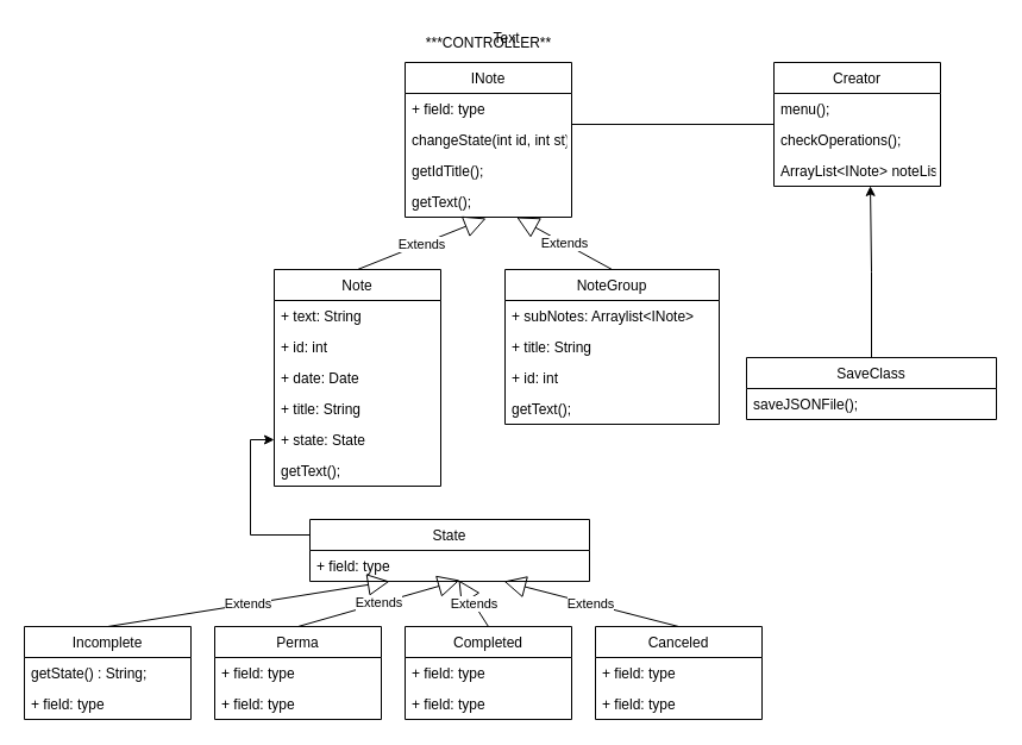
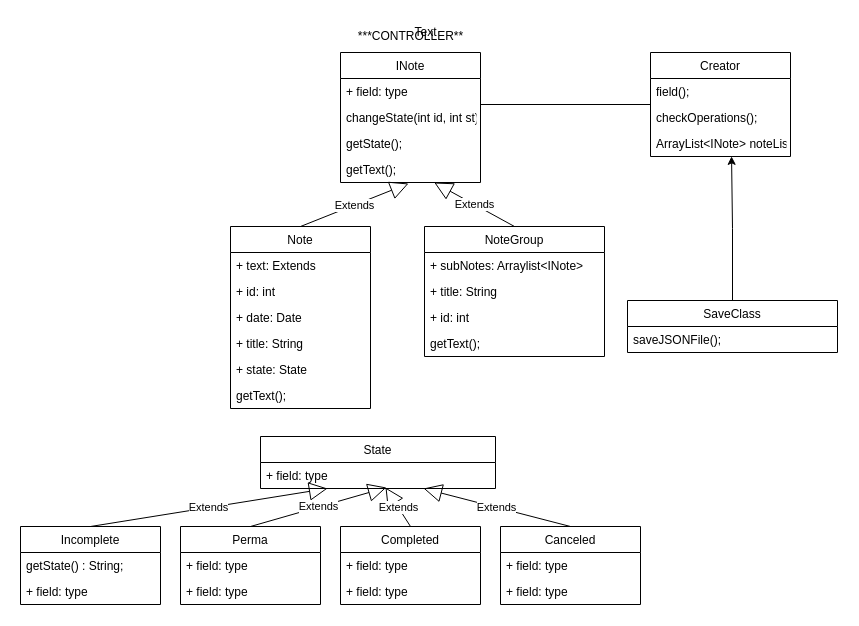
  <mxCell id="0" />
  <mxCell id="1" parent="0" />
  <mxCell id="2" value="***CONTROLLER**" style="text;html=1;align=center;verticalAlign=middle;resizable=0;points=[];autosize=1;" vertex="1" parent="1"><mxGeometry x="350" width="120" height="32" as="geometry" y="20" /></mxCell>
  <mxCell id="3" value="Text" style="text;html=1;align=center;verticalAlign=middle;resizable=0;points=[];autosize=1;" vertex="1" parent="2"><mxGeometry x="55" y="2" width="40" height="20" as="geometry" /></mxCell>
  <mxCell id="4" value="INote" style="swimlane;fontStyle=0;childLayout=stackLayout;horizontal=1;startSize=26;fillColor=none;horizontalStack=0;resizeParent=1;resizeParentMax=0;resizeLast=0;collapsible=1;marginBottom=0;" vertex="1" parent="1"><mxGeometry x="340" y="52" width="140" height="130" as="geometry" /></mxCell>
  <mxCell id="5" value="+ field: type" style="text;strokeColor=none;fillColor=none;align=left;verticalAlign=top;spacingLeft=4;spacingRight=4;overflow=hidden;rotatable=0;points=[[0,0.5],[1,0.5]];portConstraint=eastwest;" vertex="1" parent="4"><mxGeometry y="26" width="140" height="26" as="geometry" /></mxCell>
  <mxCell id="6" value="changeState(int id, int st)" style="text;strokeColor=none;fillColor=none;align=left;verticalAlign=top;spacingLeft=4;spacingRight=4;overflow=hidden;rotatable=0;points=[[0,0.5],[1,0.5]];portConstraint=eastwest;" vertex="1" parent="4"><mxGeometry y="52" width="140" height="26" as="geometry" /></mxCell>
- <mxCell id="7" value="getIdTitle();" style="text;strokeColor=none;fillColor=none;align=left;verticalAlign=top;spacingLeft=4;spacingRight=4;overflow=hidden;rotatable=0;points=[[0,0.5],[1,0.5]];portConstraint=eastwest;" vertex="1" parent="4"><mxGeometry y="78" width="140" height="26" as="geometry" /></mxCell>
+ <mxCell id="7" value="getState();" style="text;strokeColor=none;fillColor=none;align=left;verticalAlign=top;spacingLeft=4;spacingRight=4;overflow=hidden;rotatable=0;points=[[0,0.5],[1,0.5]];portConstraint=eastwest;" vertex="1" parent="4"><mxGeometry y="78" width="140" height="26" as="geometry" /></mxCell>
  <mxCell id="8" value="getText();" style="text;strokeColor=none;fillColor=none;align=left;verticalAlign=top;spacingLeft=4;spacingRight=4;overflow=hidden;rotatable=0;points=[[0,0.5],[1,0.5]];portConstraint=eastwest;" vertex="1" parent="4"><mxGeometry y="104" width="140" height="26" as="geometry" /></mxCell>
  <mxCell id="9" value="Extends" style="endArrow=block;endSize=16;endFill=0;html=1;entryX=0.486;entryY=1.038;entryDx=0;entryDy=0;entryPerimeter=0;exitX=0.5;exitY=0;exitDx=0;exitDy=0;" edge="1" parent="1" source="31" target="8"><mxGeometry width="160" relative="1" as="geometry"><mxPoint x="340" y="280" as="sourcePoint" /><mxPoint x="500" y="280" as="targetPoint" /></mxGeometry></mxCell>
  <mxCell id="10" value="Extends" style="endArrow=block;endSize=16;endFill=0;html=1;exitX=0.5;exitY=0;exitDx=0;exitDy=0;" edge="1" parent="1" source="23" target="8"><mxGeometry width="160" relative="1" as="geometry"><mxPoint x="340" y="280" as="sourcePoint" /><mxPoint x="500" y="280" as="targetPoint" /></mxGeometry></mxCell>
  <mxCell id="11" value="Extends" style="endArrow=block;endSize=16;endFill=0;html=1;entryX=0.285;entryY=1;entryDx=0;entryDy=0;entryPerimeter=0;exitX=0.5;exitY=0;exitDx=0;exitDy=0;" edge="1" parent="1" source="47" target="30"><mxGeometry width="160" relative="1" as="geometry"><mxPoint x="100" y="506" as="sourcePoint" /><mxPoint x="208.04" y="452.988" as="targetPoint" /></mxGeometry></mxCell>
  <mxCell id="12" value="Extends" style="endArrow=block;endSize=16;endFill=0;html=1;entryX=0.536;entryY=0.962;entryDx=0;entryDy=0;entryPerimeter=0;exitX=0.5;exitY=0;exitDx=0;exitDy=0;" edge="1" parent="1" source="44" target="30"><mxGeometry width="160" relative="1" as="geometry"><mxPoint x="370" y="276" as="sourcePoint" /><mxPoint x="478.04" y="222.988" as="targetPoint" /></mxGeometry></mxCell>
  <mxCell id="13" value="Extends" style="endArrow=block;endSize=16;endFill=0;html=1;entryX=0.532;entryY=0.962;entryDx=0;entryDy=0;entryPerimeter=0;exitX=0.5;exitY=0;exitDx=0;exitDy=0;" edge="1" parent="1" source="41" target="30"><mxGeometry width="160" relative="1" as="geometry"><mxPoint x="380" y="286" as="sourcePoint" /><mxPoint x="488.04" y="232.988" as="targetPoint" /></mxGeometry></mxCell>
  <mxCell id="14" value="Extends" style="endArrow=block;endSize=16;endFill=0;html=1;entryX=0.694;entryY=1;entryDx=0;entryDy=0;entryPerimeter=0;exitX=0.5;exitY=0;exitDx=0;exitDy=0;" edge="1" parent="1" source="38" target="30"><mxGeometry width="160" relative="1" as="geometry"><mxPoint x="390" y="296" as="sourcePoint" /><mxPoint x="498.04" y="242.988" as="targetPoint" /></mxGeometry></mxCell>
  <mxCell id="15" value="Creator" style="swimlane;fontStyle=0;childLayout=stackLayout;horizontal=1;startSize=26;fillColor=none;horizontalStack=0;resizeParent=1;resizeParentMax=0;resizeLast=0;collapsible=1;marginBottom=0;" vertex="1" parent="1"><mxGeometry x="650" y="52" width="140" height="104" as="geometry" /></mxCell>
- <mxCell id="16" value="menu();" style="text;strokeColor=none;fillColor=none;align=left;verticalAlign=top;spacingLeft=4;spacingRight=4;overflow=hidden;rotatable=0;points=[[0,0.5],[1,0.5]];portConstraint=eastwest;" vertex="1" parent="15"><mxGeometry y="26" width="140" height="26" as="geometry" /></mxCell>
+ <mxCell id="16" value="field();" style="text;strokeColor=none;fillColor=none;align=left;verticalAlign=top;spacingLeft=4;spacingRight=4;overflow=hidden;rotatable=0;points=[[0,0.5],[1,0.5]];portConstraint=eastwest;" vertex="1" parent="15"><mxGeometry y="26" width="140" height="26" as="geometry" /></mxCell>
  <mxCell id="17" value="checkOperations();" style="text;strokeColor=none;fillColor=none;align=left;verticalAlign=top;spacingLeft=4;spacingRight=4;overflow=hidden;rotatable=0;points=[[0,0.5],[1,0.5]];portConstraint=eastwest;" vertex="1" parent="15"><mxGeometry y="52" width="140" height="26" as="geometry" /></mxCell>
  <mxCell id="18" value="ArrayList&lt;INote&gt; noteList;" style="text;strokeColor=none;fillColor=none;align=left;verticalAlign=top;spacingLeft=4;spacingRight=4;overflow=hidden;rotatable=0;points=[[0,0.5],[1,0.5]];portConstraint=eastwest;" vertex="1" parent="15"><mxGeometry y="78" width="140" height="26" as="geometry" /></mxCell>
  <mxCell id="19" value="" style="line;strokeWidth=1;fillColor=none;align=left;verticalAlign=middle;spacingTop=-1;spacingLeft=3;spacingRight=3;rotatable=0;labelPosition=right;points=[];portConstraint=eastwest;" vertex="1" parent="1"><mxGeometry x="480" y="100" width="170" height="8" as="geometry" /></mxCell>
  <mxCell id="20" style="edgeStyle=orthogonalEdgeStyle;rounded=0;orthogonalLoop=1;jettySize=auto;html=1;exitX=0.5;exitY=0;exitDx=0;exitDy=0;entryX=0.579;entryY=0.995;entryDx=0;entryDy=0;entryPerimeter=0;" edge="1" parent="1" source="21" target="18"><mxGeometry relative="1" as="geometry" /></mxCell>
  <mxCell id="21" value="SaveClass" style="swimlane;fontStyle=0;childLayout=stackLayout;horizontal=1;startSize=26;fillColor=none;horizontalStack=0;resizeParent=1;resizeParentMax=0;resizeLast=0;collapsible=1;marginBottom=0;" vertex="1" parent="1"><mxGeometry x="627" y="300" width="210" height="52" as="geometry" /></mxCell>
  <mxCell id="22" value="saveJSONFile();" style="text;strokeColor=none;fillColor=none;align=left;verticalAlign=top;spacingLeft=4;spacingRight=4;overflow=hidden;rotatable=0;points=[[0,0.5],[1,0.5]];portConstraint=eastwest;" vertex="1" parent="21"><mxGeometry y="26" width="210" height="26" as="geometry" /></mxCell>
  <mxCell id="23" value="NoteGroup" style="swimlane;fontStyle=0;childLayout=stackLayout;horizontal=1;startSize=26;fillColor=none;horizontalStack=0;resizeParent=1;resizeParentMax=0;resizeLast=0;collapsible=1;marginBottom=0;" vertex="1" parent="1"><mxGeometry x="424" y="226" width="180" height="130" as="geometry" /></mxCell>
  <mxCell id="24" value="+ subNotes: Arraylist&lt;INote&gt;" style="text;strokeColor=none;fillColor=none;align=left;verticalAlign=top;spacingLeft=4;spacingRight=4;overflow=hidden;rotatable=0;points=[[0,0.5],[1,0.5]];portConstraint=eastwest;" vertex="1" parent="23"><mxGeometry y="26" width="180" height="26" as="geometry" /></mxCell>
  <mxCell id="25" value="+ title: String" style="text;strokeColor=none;fillColor=none;align=left;verticalAlign=top;spacingLeft=4;spacingRight=4;overflow=hidden;rotatable=0;points=[[0,0.5],[1,0.5]];portConstraint=eastwest;" vertex="1" parent="23"><mxGeometry y="52" width="180" height="26" as="geometry" /></mxCell>
  <mxCell id="26" value="+ id: int" style="text;strokeColor=none;fillColor=none;align=left;verticalAlign=top;spacingLeft=4;spacingRight=4;overflow=hidden;rotatable=0;points=[[0,0.5],[1,0.5]];portConstraint=eastwest;" vertex="1" parent="23"><mxGeometry y="78" width="180" height="26" as="geometry" /></mxCell>
  <mxCell id="27" value="getText();" style="text;strokeColor=none;fillColor=none;align=left;verticalAlign=top;spacingLeft=4;spacingRight=4;overflow=hidden;rotatable=0;points=[[0,0.5],[1,0.5]];portConstraint=eastwest;" vertex="1" parent="23"><mxGeometry y="104" width="180" height="26" as="geometry" /></mxCell>
- <mxCell id="28" style="edgeStyle=orthogonalEdgeStyle;rounded=0;orthogonalLoop=1;jettySize=auto;html=1;exitX=0;exitY=0.25;exitDx=0;exitDy=0;entryX=0;entryY=0.5;entryDx=0;entryDy=0;" edge="1" parent="1" source="29" target="36"><mxGeometry relative="1" as="geometry" /></mxCell>
  <mxCell id="29" value="State" style="swimlane;fontStyle=0;childLayout=stackLayout;horizontal=1;startSize=26;fillColor=none;horizontalStack=0;resizeParent=1;resizeParentMax=0;resizeLast=0;collapsible=1;marginBottom=0;" vertex="1" parent="1"><mxGeometry x="260" y="436" width="235" height="52" as="geometry" /></mxCell>
  <mxCell id="30" value="+ field: type" style="text;strokeColor=none;fillColor=none;align=left;verticalAlign=top;spacingLeft=4;spacingRight=4;overflow=hidden;rotatable=0;points=[[0,0.5],[1,0.5]];portConstraint=eastwest;" vertex="1" parent="29"><mxGeometry y="26" width="235" height="26" as="geometry" /></mxCell>
  <mxCell id="31" value="Note" style="swimlane;fontStyle=0;childLayout=stackLayout;horizontal=1;startSize=26;fillColor=none;horizontalStack=0;resizeParent=1;resizeParentMax=0;resizeLast=0;collapsible=1;marginBottom=0;" vertex="1" parent="1"><mxGeometry x="230" y="226" width="140" height="182" as="geometry" /></mxCell>
- <mxCell id="32" value="+ text: String" style="text;strokeColor=none;fillColor=none;align=left;verticalAlign=top;spacingLeft=4;spacingRight=4;overflow=hidden;rotatable=0;points=[[0,0.5],[1,0.5]];portConstraint=eastwest;" vertex="1" parent="31"><mxGeometry y="26" width="140" height="26" as="geometry" /></mxCell>
+ <mxCell id="32" value="+ text: Extends" style="text;strokeColor=none;fillColor=none;align=left;verticalAlign=top;spacingLeft=4;spacingRight=4;overflow=hidden;rotatable=0;points=[[0,0.5],[1,0.5]];portConstraint=eastwest;" vertex="1" parent="31"><mxGeometry y="26" width="140" height="26" as="geometry" /></mxCell>
  <mxCell id="33" value="+ id: int" style="text;strokeColor=none;fillColor=none;align=left;verticalAlign=top;spacingLeft=4;spacingRight=4;overflow=hidden;rotatable=0;points=[[0,0.5],[1,0.5]];portConstraint=eastwest;" vertex="1" parent="31"><mxGeometry y="52" width="140" height="26" as="geometry" /></mxCell>
  <mxCell id="34" value="+ date: Date" style="text;strokeColor=none;fillColor=none;align=left;verticalAlign=top;spacingLeft=4;spacingRight=4;overflow=hidden;rotatable=0;points=[[0,0.5],[1,0.5]];portConstraint=eastwest;" vertex="1" parent="31"><mxGeometry y="78" width="140" height="26" as="geometry" /></mxCell>
  <mxCell id="35" value="+ title: String" style="text;strokeColor=none;fillColor=none;align=left;verticalAlign=top;spacingLeft=4;spacingRight=4;overflow=hidden;rotatable=0;points=[[0,0.5],[1,0.5]];portConstraint=eastwest;" vertex="1" parent="31"><mxGeometry y="104" width="140" height="26" as="geometry" /></mxCell>
  <mxCell id="36" value="+ state: State" style="text;strokeColor=none;fillColor=none;align=left;verticalAlign=top;spacingLeft=4;spacingRight=4;overflow=hidden;rotatable=0;points=[[0,0.5],[1,0.5]];portConstraint=eastwest;" vertex="1" parent="31"><mxGeometry y="130" width="140" height="26" as="geometry" /></mxCell>
  <mxCell id="37" value="getText();" style="text;strokeColor=none;fillColor=none;align=left;verticalAlign=top;spacingLeft=4;spacingRight=4;overflow=hidden;rotatable=0;points=[[0,0.5],[1,0.5]];portConstraint=eastwest;" vertex="1" parent="31"><mxGeometry y="156" width="140" height="26" as="geometry" /></mxCell>
  <mxCell id="38" value="Canceled" style="swimlane;fontStyle=0;childLayout=stackLayout;horizontal=1;startSize=26;fillColor=none;horizontalStack=0;resizeParent=1;resizeParentMax=0;resizeLast=0;collapsible=1;marginBottom=0;" vertex="1" parent="1"><mxGeometry x="500" y="526" width="140" height="78" as="geometry" /></mxCell>
  <mxCell id="39" value="+ field: type" style="text;strokeColor=none;fillColor=none;align=left;verticalAlign=top;spacingLeft=4;spacingRight=4;overflow=hidden;rotatable=0;points=[[0,0.5],[1,0.5]];portConstraint=eastwest;" vertex="1" parent="38"><mxGeometry y="26" width="140" height="26" as="geometry" /></mxCell>
  <mxCell id="40" value="+ field: type" style="text;strokeColor=none;fillColor=none;align=left;verticalAlign=top;spacingLeft=4;spacingRight=4;overflow=hidden;rotatable=0;points=[[0,0.5],[1,0.5]];portConstraint=eastwest;" vertex="1" parent="38"><mxGeometry y="52" width="140" height="26" as="geometry" /></mxCell>
  <mxCell id="41" value="Completed" style="swimlane;fontStyle=0;childLayout=stackLayout;horizontal=1;startSize=26;fillColor=none;horizontalStack=0;resizeParent=1;resizeParentMax=0;resizeLast=0;collapsible=1;marginBottom=0;" vertex="1" parent="1"><mxGeometry x="340" y="526" width="140" height="78" as="geometry" /></mxCell>
  <mxCell id="42" value="+ field: type" style="text;strokeColor=none;fillColor=none;align=left;verticalAlign=top;spacingLeft=4;spacingRight=4;overflow=hidden;rotatable=0;points=[[0,0.5],[1,0.5]];portConstraint=eastwest;" vertex="1" parent="41"><mxGeometry y="26" width="140" height="26" as="geometry" /></mxCell>
  <mxCell id="43" value="+ field: type" style="text;strokeColor=none;fillColor=none;align=left;verticalAlign=top;spacingLeft=4;spacingRight=4;overflow=hidden;rotatable=0;points=[[0,0.5],[1,0.5]];portConstraint=eastwest;" vertex="1" parent="41"><mxGeometry y="52" width="140" height="26" as="geometry" /></mxCell>
  <mxCell id="44" value="Perma" style="swimlane;fontStyle=0;childLayout=stackLayout;horizontal=1;startSize=26;fillColor=none;horizontalStack=0;resizeParent=1;resizeParentMax=0;resizeLast=0;collapsible=1;marginBottom=0;" vertex="1" parent="1"><mxGeometry x="180" y="526" width="140" height="78" as="geometry" /></mxCell>
  <mxCell id="45" value="+ field: type" style="text;strokeColor=none;fillColor=none;align=left;verticalAlign=top;spacingLeft=4;spacingRight=4;overflow=hidden;rotatable=0;points=[[0,0.5],[1,0.5]];portConstraint=eastwest;" vertex="1" parent="44"><mxGeometry y="26" width="140" height="26" as="geometry" /></mxCell>
  <mxCell id="46" value="+ field: type" style="text;strokeColor=none;fillColor=none;align=left;verticalAlign=top;spacingLeft=4;spacingRight=4;overflow=hidden;rotatable=0;points=[[0,0.5],[1,0.5]];portConstraint=eastwest;" vertex="1" parent="44"><mxGeometry y="52" width="140" height="26" as="geometry" /></mxCell>
  <mxCell id="47" value="Incomplete" style="swimlane;fontStyle=0;childLayout=stackLayout;horizontal=1;startSize=26;fillColor=none;horizontalStack=0;resizeParent=1;resizeParentMax=0;resizeLast=0;collapsible=1;marginBottom=0;" vertex="1" parent="1"><mxGeometry x="20" y="526" width="140" height="78" as="geometry" /></mxCell>
  <mxCell id="48" value="getState() : String;" style="text;strokeColor=none;fillColor=none;align=left;verticalAlign=top;spacingLeft=4;spacingRight=4;overflow=hidden;rotatable=0;points=[[0,0.5],[1,0.5]];portConstraint=eastwest;" vertex="1" parent="47"><mxGeometry y="26" width="140" height="26" as="geometry" /></mxCell>
  <mxCell id="49" value="+ field: type" style="text;strokeColor=none;fillColor=none;align=left;verticalAlign=top;spacingLeft=4;spacingRight=4;overflow=hidden;rotatable=0;points=[[0,0.5],[1,0.5]];portConstraint=eastwest;" vertex="1" parent="47"><mxGeometry y="52" width="140" height="26" as="geometry" /></mxCell>
